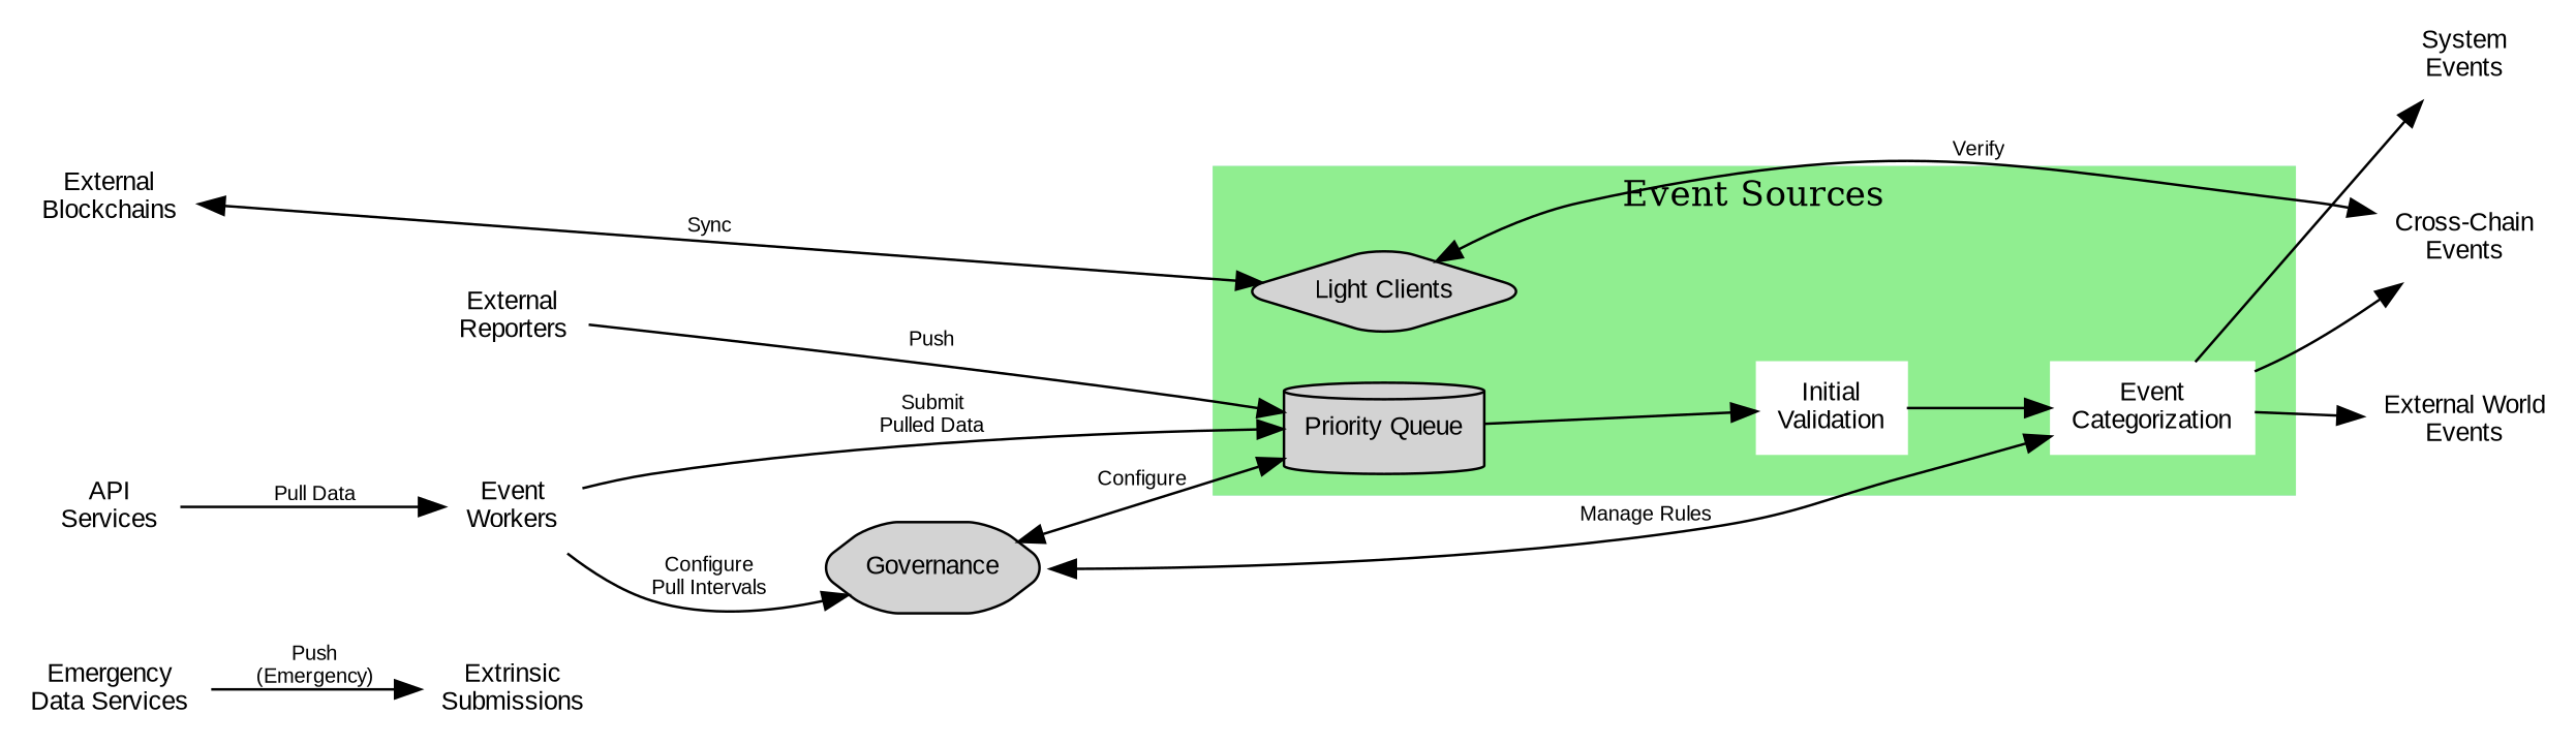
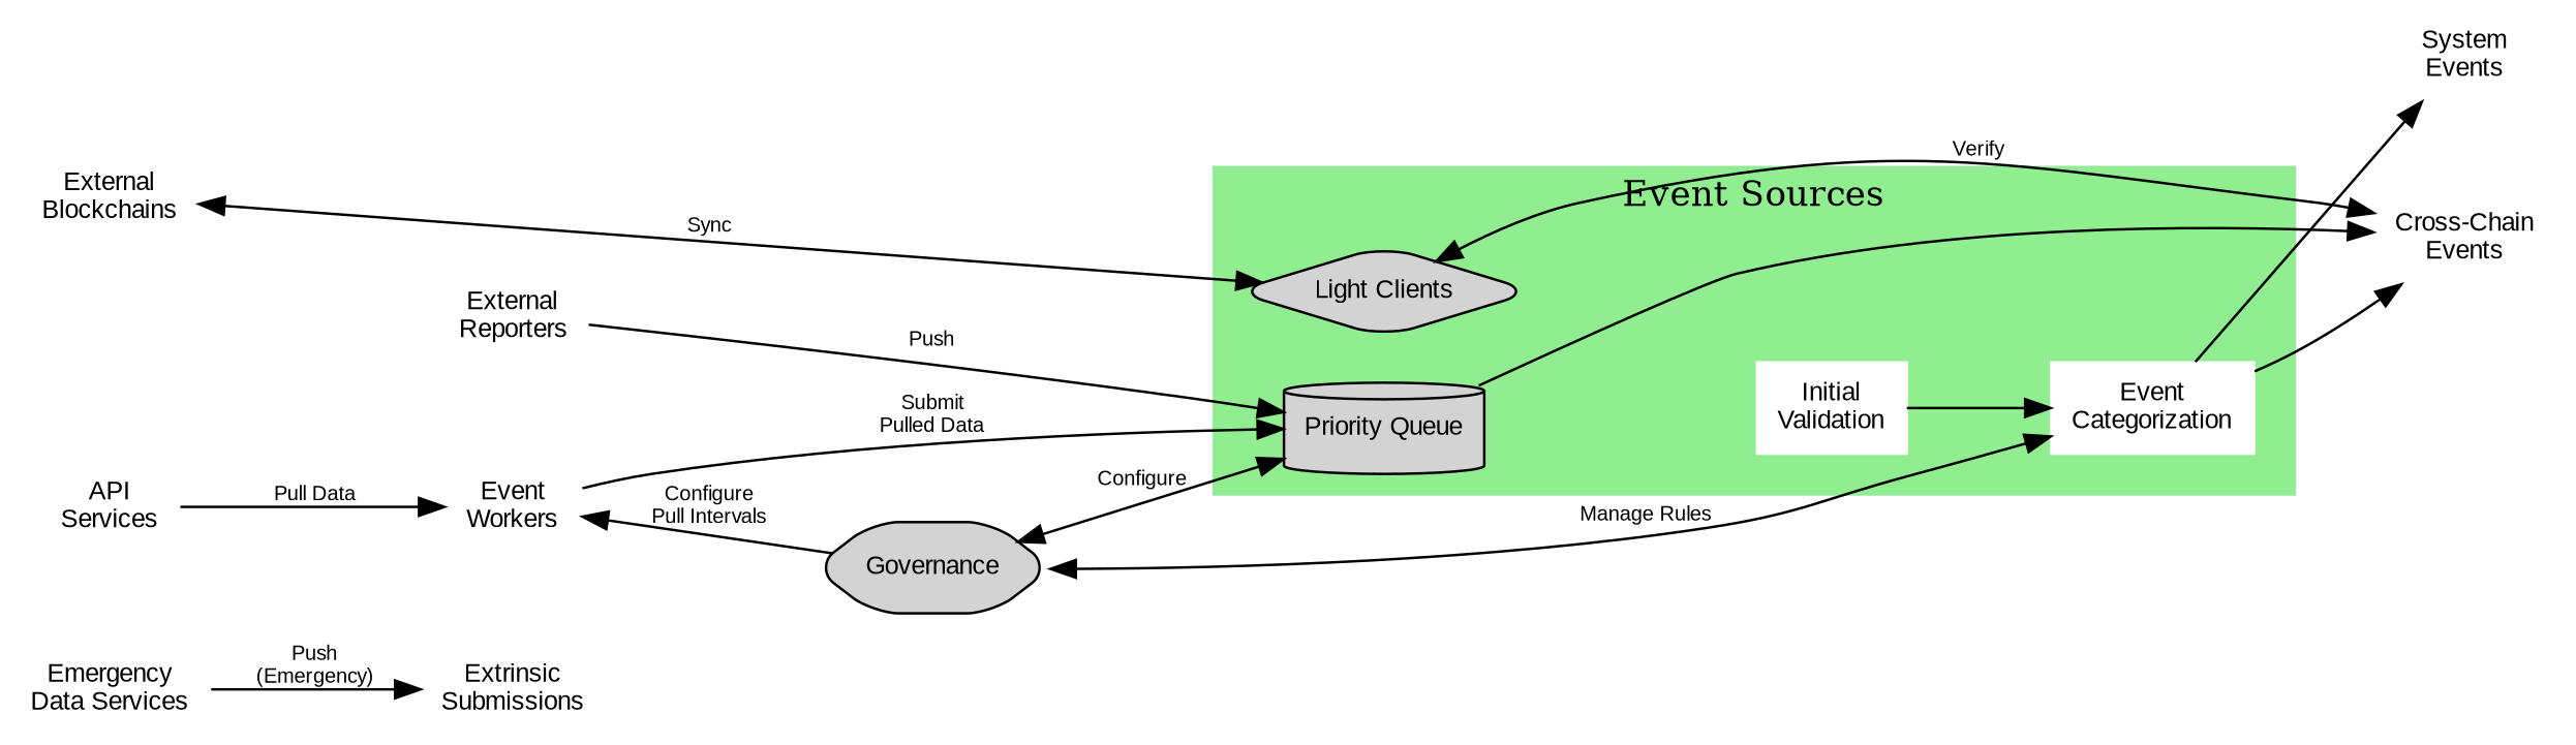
  digraph {
    rankdir=LR
    node [color=white fontname=Arial fontsize=10 shape=box style=filled]
    edge [fontname=Arial fontsize=8]
    n1 [label="External\nBlockchains"]
    n2 [label="API\nServices"]
    n3 [label="Emergency\nData Services"]
    n4 [label="External\nReporters"]
    n5 [label="Event\nWorkers"]
    n6 [label="Extrinsic\nSubmissions"]
    n7 [label="System\nEvents"]
    n8 [label="Cross-Chain\nEvents"]
-   n9 [label="External World\nEvents"]
    n10 [label="Initial\nValidation"]
    n11 [label="Event\nCategorization"]
    n12 [label="Priority Queue" shape=cylinder style="rounded,filled" color=""]
    n13 [label="Light Clients" shape=diamond style="rounded,filled" color=""]
    n14 [label=Governance shape=hexagon style="rounded,filled" color=""]
    subgraph sub_1 {
      rank=same
      n1
      n2
      n3
    }
    subgraph sub_2 {
      rank=same
      n4
      n5
      n6
    }
    subgraph sub_3 {
      rank=same
      n7
      n8
-     n9
    }
    subgraph cluster_4 {
      color=lightgrey
      label="External Data Sources"
      style=filled
    }
    subgraph cluster_5 {
      color=lightblue
      label="Oracle System2"
      style=filled
      n12
      n13
      subgraph cluster_6 {
        color=lightgreen
        label="Event Sources"
        style=filled
      }
      subgraph cluster_7 {
        color=lightyellow
        label="Event Processing"
        style=filled
        n10
        n11
        subgraph cluster_8 {
          color=lightpink
          label="Event Handlers"
          style=filled
        }
      }
    }
    n1 -> n13 [dir=both label=Sync]
    n2 -> n5 [label="Pull Data"]
    n3 -> n6 [label="Push\n(Emergency)"]
    n4 -> n5 [style=invis]
    n4 -> n12 [label=Push]
    n5 -> n6 [style=invis]
    n5 -> n12 [label="Submit\nPulled Data"]
    n7 -> n8 [style=invis]
-   n8 -> n9 [style=invis]
    n8 -> n13 [dir=both label=Verify]
    n10 -> n11
    n11 -> n7
    n11 -> n8
-   n11 -> n9
-   n12 -> n10
-   n5 -> n14 [label="Configure\nPull Intervals"]
+   n12 -> n8
+   n14 -> n5 [label="Configure\nPull Intervals"]
    n14 -> n11 [dir=both label="Manage Rules"]
    n14 -> n12 [dir=both label=Configure]
  }
